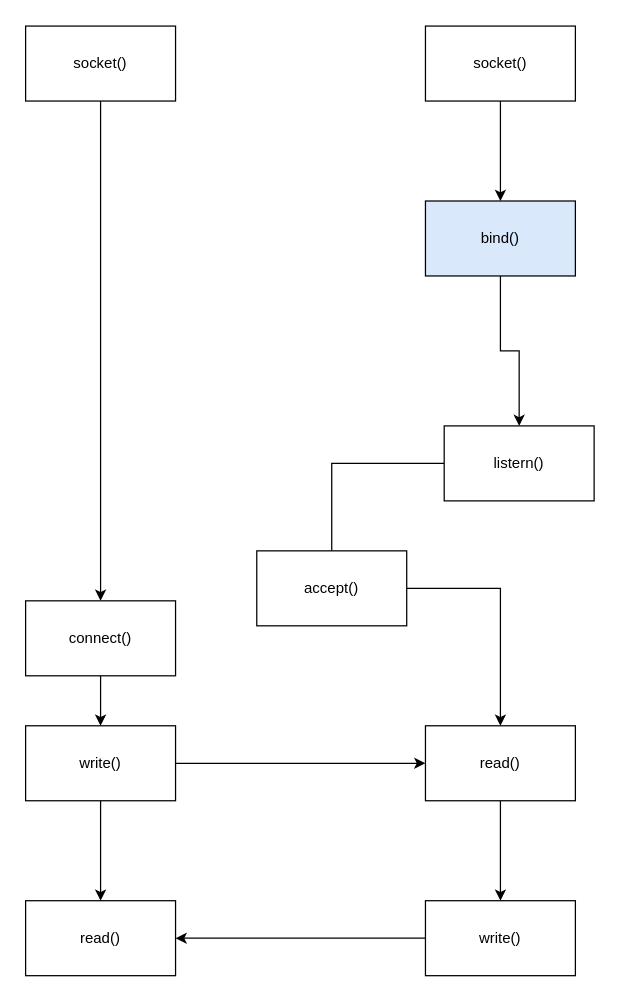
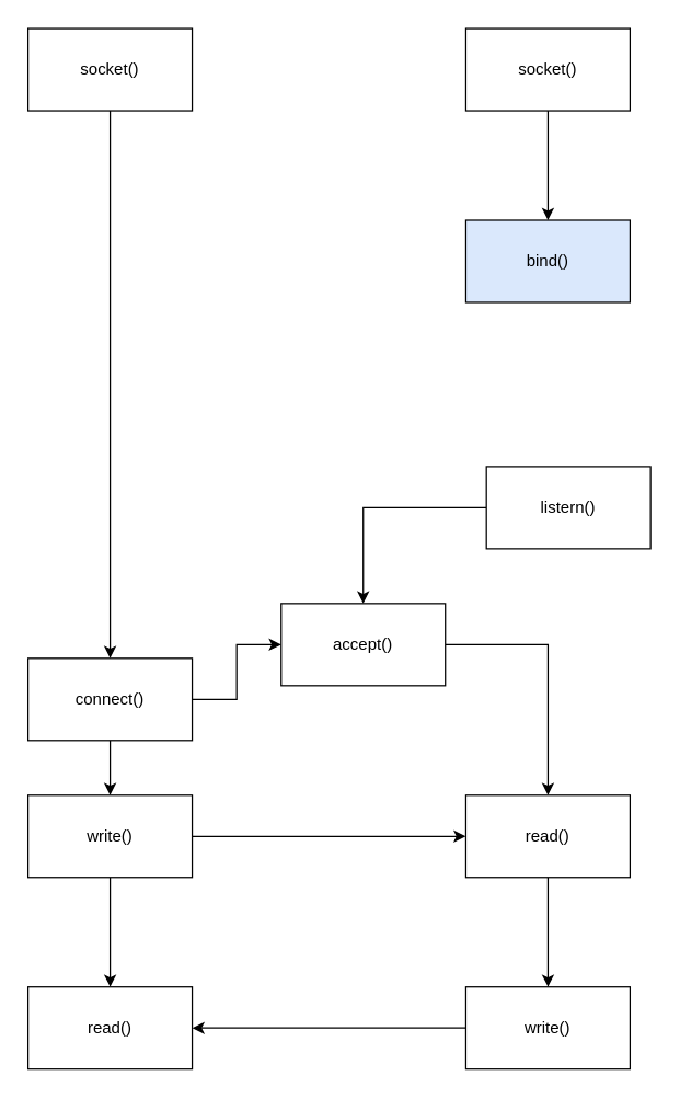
  <mxCell id="0" />
  <mxCell id="1" parent="0" />
  <mxCell id="2" style="edgeStyle=orthogonalEdgeStyle;rounded=0;orthogonalLoop=1;jettySize=auto;html=1;entryX=0.5;entryY=0;entryDx=0;entryDy=0;" edge="1" parent="1" source="3" target="14"><mxGeometry relative="1" as="geometry"><mxPoint x="80" y="440" as="targetPoint" /></mxGeometry></mxCell>
  <mxCell id="3" value="socket()" style="rounded=0;whiteSpace=wrap;html=1;" vertex="1" parent="1"><mxGeometry x="20" y="20" width="120" height="60" as="geometry" /></mxCell>
  <mxCell id="4" value="" style="edgeStyle=orthogonalEdgeStyle;rounded=0;orthogonalLoop=1;jettySize=auto;html=1;" edge="1" parent="1" source="5" target="7"><mxGeometry relative="1" as="geometry" /></mxCell>
  <mxCell id="5" value="socket()" style="rounded=0;whiteSpace=wrap;html=1;" vertex="1" parent="1"><mxGeometry x="340" y="20" width="120" height="60" as="geometry" /></mxCell>
- <mxCell id="6" value="" style="edgeStyle=orthogonalEdgeStyle;rounded=0;orthogonalLoop=1;jettySize=auto;html=1;" edge="1" parent="1" source="7" target="9"><mxGeometry relative="1" as="geometry" /></mxCell>
  <mxCell id="7" value="bind()" style="whiteSpace=wrap;html=1;rounded=0;fillColor=#dae8fc;" vertex="1" parent="1"><mxGeometry x="340" y="160" width="120" height="60" as="geometry" /></mxCell>
- <mxCell id="8" value="" style="edgeStyle=orthogonalEdgeStyle;rounded=0;orthogonalLoop=1;jettySize=auto;html=1;endArrow=none;" edge="1" parent="1" source="9" target="11"><mxGeometry relative="1" as="geometry" /></mxCell>
+ <mxCell id="8" value="" style="edgeStyle=orthogonalEdgeStyle;rounded=0;orthogonalLoop=1;jettySize=auto;html=1;" edge="1" parent="1" source="9" target="11"><mxGeometry relative="1" as="geometry" /></mxCell>
  <mxCell id="9" value="listern()" style="whiteSpace=wrap;html=1;rounded=0;" vertex="1" parent="1"><mxGeometry x="355" y="340" width="120" height="60" as="geometry" /></mxCell>
  <mxCell id="10" value="" style="edgeStyle=orthogonalEdgeStyle;rounded=0;orthogonalLoop=1;jettySize=auto;html=1;" edge="1" parent="1" source="11" target="19"><mxGeometry relative="1" as="geometry" /></mxCell>
  <mxCell id="11" value="accept()" style="whiteSpace=wrap;html=1;rounded=0;" vertex="1" parent="1"><mxGeometry x="205" y="440" width="120" height="60" as="geometry" /></mxCell>
  <mxCell id="12" value="" style="edgeStyle=orthogonalEdgeStyle;rounded=0;orthogonalLoop=1;jettySize=auto;html=1;" edge="1" parent="1" source="14" target="17"><mxGeometry relative="1" as="geometry" /></mxCell>
+ <mxCell id="13" style="edgeStyle=orthogonalEdgeStyle;rounded=0;orthogonalLoop=1;jettySize=auto;html=1;entryX=0;entryY=0.5;entryDx=0;entryDy=0;" edge="1" parent="1" source="14" target="11"><mxGeometry relative="1" as="geometry" /></mxCell>
  <mxCell id="14" value="connect()" style="whiteSpace=wrap;html=1;rounded=0;" vertex="1" parent="1"><mxGeometry x="20" y="480" width="120" height="60" as="geometry" /></mxCell>
  <mxCell id="15" style="edgeStyle=orthogonalEdgeStyle;rounded=0;orthogonalLoop=1;jettySize=auto;html=1;entryX=0;entryY=0.5;entryDx=0;entryDy=0;" edge="1" parent="1" source="17" target="19"><mxGeometry relative="1" as="geometry" /></mxCell>
  <mxCell id="16" value="" style="edgeStyle=orthogonalEdgeStyle;rounded=0;orthogonalLoop=1;jettySize=auto;html=1;" edge="1" parent="1" source="17" target="20"><mxGeometry relative="1" as="geometry" /></mxCell>
  <mxCell id="17" value="write()" style="whiteSpace=wrap;html=1;rounded=0;" vertex="1" parent="1"><mxGeometry x="20" y="580" width="120" height="60" as="geometry" /></mxCell>
  <mxCell id="18" value="" style="edgeStyle=orthogonalEdgeStyle;rounded=0;orthogonalLoop=1;jettySize=auto;html=1;" edge="1" parent="1" source="19" target="22"><mxGeometry relative="1" as="geometry" /></mxCell>
  <mxCell id="19" value="read()" style="whiteSpace=wrap;html=1;rounded=0;" vertex="1" parent="1"><mxGeometry x="340" y="580" width="120" height="60" as="geometry" /></mxCell>
  <mxCell id="20" value="read()" style="whiteSpace=wrap;html=1;rounded=0;" vertex="1" parent="1"><mxGeometry x="20" y="720" width="120" height="60" as="geometry" /></mxCell>
  <mxCell id="21" style="edgeStyle=orthogonalEdgeStyle;rounded=0;orthogonalLoop=1;jettySize=auto;html=1;entryX=1;entryY=0.5;entryDx=0;entryDy=0;" edge="1" parent="1" source="22" target="20"><mxGeometry relative="1" as="geometry" /></mxCell>
  <mxCell id="22" value="write()" style="whiteSpace=wrap;html=1;rounded=0;" vertex="1" parent="1"><mxGeometry x="340" y="720" width="120" height="60" as="geometry" /></mxCell>
